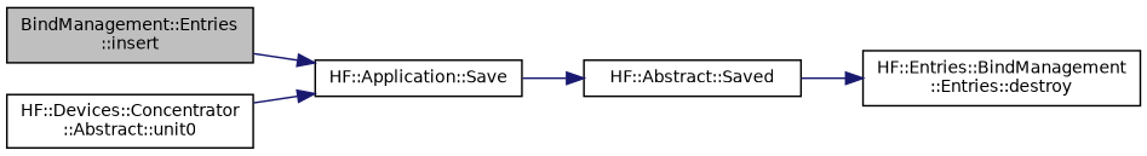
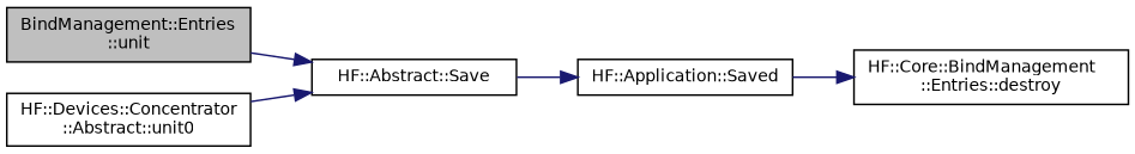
  digraph {
    rankdir=LR
    node [color=black fillcolor=white fontname=Helvetica fontsize=10 shape=record style=filled]
    edge [color=midnightblue fontname=Helvetica fontsize=10 labelfontname=Helvetica labelfontsize=10 style=solid]
-   n1 [fillcolor=grey75 fontcolor=black height=0.2 label="BindManagement::Entries\l::insert" width=0.4]
-   n2 [height=0.2 label="HF::Application::Save" width=0.4]
-   n3 [height=0.2 label="HF::Entries::BindManagement\l::Entries::destroy" width=0.4]
-   n4 [height=0.2 label="HF::Abstract::Saved" width=0.4]
+   n1 [fillcolor=grey75 fontcolor=black height=0.2 label="BindManagement::Entries\l::unit" width=0.4]
+   n2 [height=0.2 label="HF::Abstract::Save" width=0.4]
+   n3 [height=0.2 label="HF::Core::BindManagement\l::Entries::destroy" width=0.4]
+   n4 [height=0.2 label="HF::Application::Saved" width=0.4]
    n5 [height=0.2 label="HF::Devices::Concentrator\l::Abstract::unit0" width=0.4]
    n1 -> n2
    n2 -> n4
    n4 -> n3
    n5 -> n2
  }
